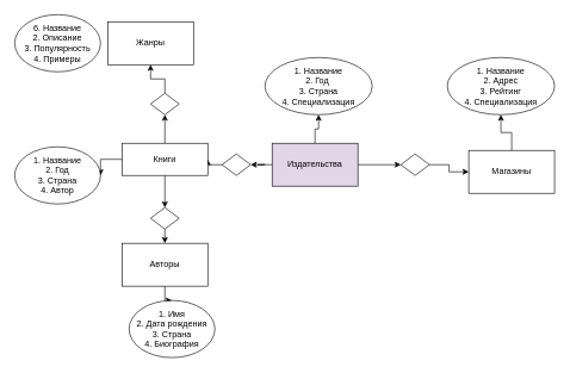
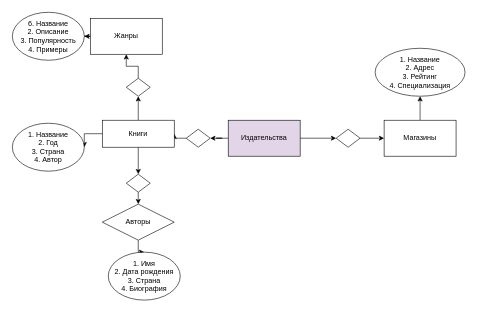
  <mxCell id="0" />
  <mxCell id="1" parent="0" />
- <mxCell id="2" value="" style="edgeStyle=orthogonalEdgeStyle;rounded=0;orthogonalLoop=1;jettySize=auto;html=1;" parent="1" source="5" target="6" edge="1"><mxGeometry relative="1" as="geometry" /></mxCell>
  <mxCell id="3" value="" style="rounded=0;orthogonalLoop=1;jettySize=auto;html=1;" parent="1" source="5" target="8" edge="1"><mxGeometry relative="1" as="geometry"><Array as="points" /></mxGeometry></mxCell>
  <mxCell id="4" style="edgeStyle=orthogonalEdgeStyle;rounded=0;orthogonalLoop=1;jettySize=auto;html=1;entryX=1;entryY=0.5;entryDx=0;entryDy=0;" parent="1" source="5" target="13" edge="1"><mxGeometry relative="1" as="geometry" /></mxCell>
  <mxCell id="5" value="Издательства" style="rounded=0;whiteSpace=wrap;html=1;fillColor=#e1d5e7;" parent="1" vertex="1"><mxGeometry x="380" y="200" width="120" height="60" as="geometry" /></mxCell>
- <mxCell id="6" value="1. Название&lt;br&gt;2. Год&amp;nbsp;&lt;br&gt;3. Страна&lt;br&gt;4. Специализация" style="ellipse;whiteSpace=wrap;html=1;" parent="1" vertex="1"><mxGeometry x="370" y="80" width="150" height="80" as="geometry" /></mxCell>
  <mxCell id="7" value="" style="edgeStyle=orthogonalEdgeStyle;rounded=0;orthogonalLoop=1;jettySize=auto;html=1;" parent="1" source="8" target="10" edge="1"><mxGeometry relative="1" as="geometry" /></mxCell>
  <mxCell id="8" value="" style="rhombus;whiteSpace=wrap;html=1;rounded=0;" parent="1" vertex="1"><mxGeometry x="560" y="215" width="40" height="30" as="geometry" /></mxCell>
  <mxCell id="9" value="" style="edgeStyle=orthogonalEdgeStyle;rounded=0;orthogonalLoop=1;jettySize=auto;html=1;" parent="1" source="10" target="11" edge="1"><mxGeometry relative="1" as="geometry" /></mxCell>
- <mxCell id="10" value="Магазины" style="whiteSpace=wrap;html=1;rounded=0;" parent="1" vertex="1"><mxGeometry x="655" y="210" width="120" height="60" as="geometry" /></mxCell>
+ <mxCell id="10" value="Магазины" style="whiteSpace=wrap;html=1;rounded=0;" parent="1" vertex="1"><mxGeometry x="640" y="200" width="120" height="60" as="geometry" /></mxCell>
  <mxCell id="11" value="1. Название&lt;br&gt;2. Адрес&lt;br&gt;3. Рейтинг&lt;br&gt;4. Специализация" style="ellipse;whiteSpace=wrap;html=1;rounded=0;" parent="1" vertex="1"><mxGeometry x="625" y="80" width="150" height="80" as="geometry" /></mxCell>
  <mxCell id="12" style="edgeStyle=orthogonalEdgeStyle;rounded=0;orthogonalLoop=1;jettySize=auto;html=1;entryX=1;entryY=0.5;entryDx=0;entryDy=0;" parent="1" source="13" target="17" edge="1"><mxGeometry relative="1" as="geometry" /></mxCell>
  <mxCell id="13" value="" style="rhombus;whiteSpace=wrap;html=1;rounded=0;" parent="1" vertex="1"><mxGeometry x="310" y="215" width="40" height="30" as="geometry" /></mxCell>
  <mxCell id="14" style="edgeStyle=orthogonalEdgeStyle;rounded=0;orthogonalLoop=1;jettySize=auto;html=1;exitX=0;exitY=0.5;exitDx=0;exitDy=0;entryX=1;entryY=0.5;entryDx=0;entryDy=0;" parent="1" source="17" target="18" edge="1"><mxGeometry relative="1" as="geometry" /></mxCell>
  <mxCell id="15" style="edgeStyle=orthogonalEdgeStyle;rounded=0;orthogonalLoop=1;jettySize=auto;html=1;exitX=0.5;exitY=1;exitDx=0;exitDy=0;entryX=0.5;entryY=0;entryDx=0;entryDy=0;" parent="1" source="17" target="20" edge="1"><mxGeometry relative="1" as="geometry" /></mxCell>
  <mxCell id="16" style="edgeStyle=orthogonalEdgeStyle;rounded=0;orthogonalLoop=1;jettySize=auto;html=1;exitX=0.5;exitY=0;exitDx=0;exitDy=0;entryX=0.5;entryY=1;entryDx=0;entryDy=0;" parent="1" source="17" target="25" edge="1"><mxGeometry relative="1" as="geometry" /></mxCell>
  <mxCell id="17" value="Книги" style="whiteSpace=wrap;html=1;rounded=0;" parent="1" vertex="1"><mxGeometry x="170" y="200" width="120" height="45" as="geometry" /></mxCell>
  <mxCell id="18" value="1. Название&lt;br&gt;2. Год&lt;br&gt;3. Страна&lt;br&gt;4. Автор" style="ellipse;whiteSpace=wrap;html=1;" parent="1" vertex="1"><mxGeometry x="20" y="205" width="120" height="80" as="geometry" /></mxCell>
  <mxCell id="19" style="edgeStyle=orthogonalEdgeStyle;rounded=0;orthogonalLoop=1;jettySize=auto;html=1;exitX=0.5;exitY=1;exitDx=0;exitDy=0;entryX=0.5;entryY=0;entryDx=0;entryDy=0;" parent="1" source="20" target="22" edge="1"><mxGeometry relative="1" as="geometry" /></mxCell>
  <mxCell id="20" value="" style="rhombus;whiteSpace=wrap;html=1;rounded=0;" parent="1" vertex="1"><mxGeometry x="210" y="290" width="40" height="30" as="geometry" /></mxCell>
  <mxCell id="21" value="" style="edgeStyle=orthogonalEdgeStyle;rounded=0;orthogonalLoop=1;jettySize=auto;html=1;" parent="1" source="22" target="23" edge="1"><mxGeometry relative="1" as="geometry" /></mxCell>
- <mxCell id="22" value="Авторы" style="whiteSpace=wrap;html=1;rounded=0;" parent="1" vertex="1"><mxGeometry x="170" y="340" width="120" height="60" as="geometry" /></mxCell>
+ <mxCell id="22" value="Авторы" style="rhombus;whiteSpace=wrap;html=1;" parent="1" vertex="1"><mxGeometry x="170" y="340" width="120" height="60" as="geometry" /></mxCell>
  <mxCell id="23" value="1. Имя&lt;br&gt;2. Дата рождения&lt;br&gt;3. Страна&lt;br&gt;4. Биография" style="ellipse;whiteSpace=wrap;html=1;" parent="1" vertex="1"><mxGeometry x="180" y="420" width="120" height="80" as="geometry" /></mxCell>
  <mxCell id="24" style="edgeStyle=orthogonalEdgeStyle;rounded=0;orthogonalLoop=1;jettySize=auto;html=1;exitX=0.5;exitY=0;exitDx=0;exitDy=0;" parent="1" source="25" target="27" edge="1"><mxGeometry relative="1" as="geometry" /></mxCell>
  <mxCell id="25" value="" style="rhombus;whiteSpace=wrap;html=1;rounded=0;" parent="1" vertex="1"><mxGeometry x="210" y="130" width="40" height="30" as="geometry" /></mxCell>
+ <mxCell id="26" value="" style="edgeStyle=orthogonalEdgeStyle;rounded=0;orthogonalLoop=1;jettySize=auto;html=1;" parent="1" source="27" target="28" edge="1"><mxGeometry relative="1" as="geometry" /></mxCell>
  <mxCell id="27" value="Жанры" style="whiteSpace=wrap;html=1;rounded=0;" parent="1" vertex="1"><mxGeometry x="150" y="30" width="120" height="60" as="geometry" /></mxCell>
  <mxCell id="28" value="6. Название&lt;br&gt;2. Описание&lt;br&gt;3. Популярность&lt;br&gt;4. Примеры" style="ellipse;whiteSpace=wrap;html=1;" parent="1" vertex="1"><mxGeometry x="20" y="20" width="120" height="80" as="geometry" /></mxCell>
